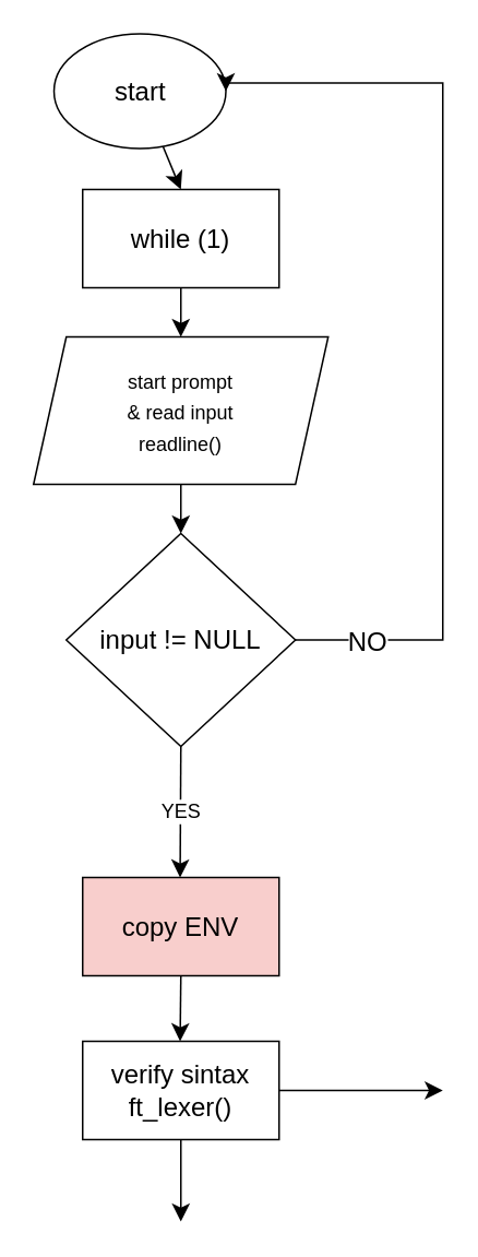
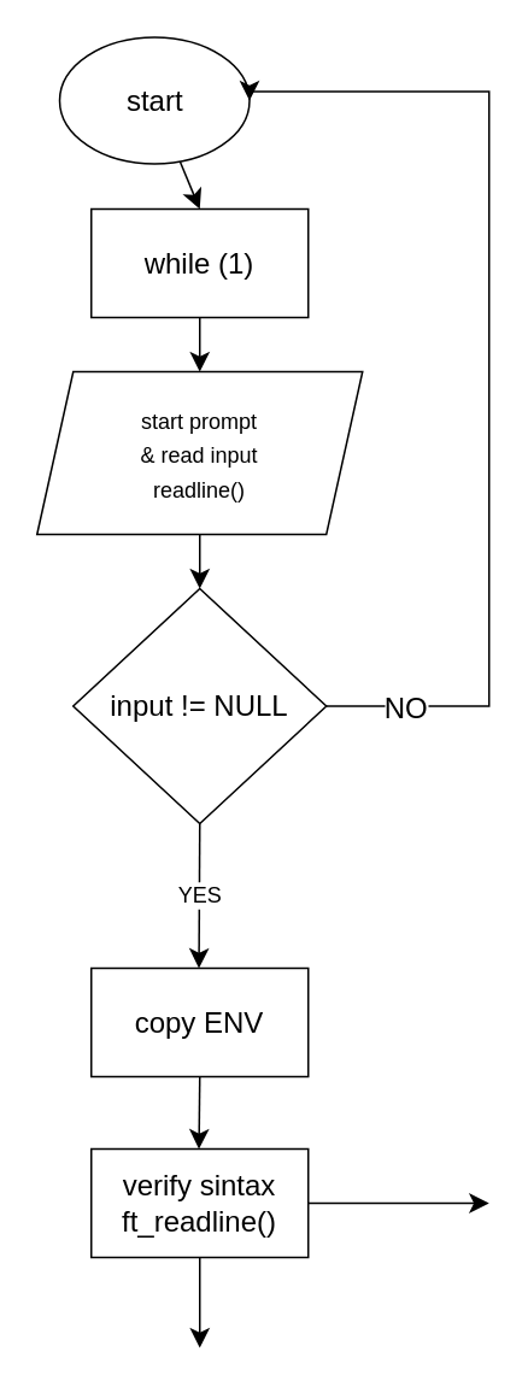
  <mxCell id="0" />
  <mxCell id="1" parent="0" />
  <mxCell id="2" style="edgeStyle=none;curved=1;rounded=0;orthogonalLoop=1;jettySize=auto;html=1;fontSize=12;startSize=8;endSize=8;" edge="1" parent="1" source="3"><mxGeometry relative="1" as="geometry"><mxPoint x="110" y="115" as="targetPoint" /></mxGeometry></mxCell>
  <mxCell id="3" value="start" style="ellipse;whiteSpace=wrap;html=1;fontSize=16;" vertex="1" parent="1"><mxGeometry x="32.5" y="20" width="105" height="70" as="geometry" /></mxCell>
  <mxCell id="4" style="edgeStyle=none;curved=1;rounded=0;orthogonalLoop=1;jettySize=auto;html=1;fontSize=12;startSize=8;endSize=8;" edge="1" parent="1" source="5"><mxGeometry relative="1" as="geometry"><mxPoint x="110" y="325" as="targetPoint" /></mxGeometry></mxCell>
  <mxCell id="5" value="&lt;font style=&quot;font-size: 12px;&quot;&gt;start prompt &lt;br&gt;&amp;amp; read input&lt;br&gt;readline()&lt;br&gt;&lt;/font&gt;" style="shape=parallelogram;perimeter=parallelogramPerimeter;whiteSpace=wrap;html=1;fixedSize=1;fontSize=16;" vertex="1" parent="1"><mxGeometry x="20" y="205" width="180" height="90" as="geometry" /></mxCell>
  <mxCell id="6" style="edgeStyle=none;curved=1;rounded=0;orthogonalLoop=1;jettySize=auto;html=1;exitX=0.5;exitY=1;exitDx=0;exitDy=0;fontSize=12;startSize=8;endSize=8;" edge="1" parent="1"><mxGeometry relative="1" as="geometry"><mxPoint x="110" y="205" as="targetPoint" /><mxPoint x="110" y="175" as="sourcePoint" /></mxGeometry></mxCell>
  <mxCell id="7" style="edgeStyle=none;curved=1;rounded=0;orthogonalLoop=1;jettySize=auto;html=1;entryX=0.5;entryY=0;entryDx=0;entryDy=0;fontSize=12;startSize=8;endSize=8;" edge="1" parent="1" source="5" target="5"><mxGeometry relative="1" as="geometry" /></mxCell>
  <mxCell id="8" value="while (1)" style="rounded=0;whiteSpace=wrap;html=1;fontSize=16;" vertex="1" parent="1"><mxGeometry x="50" y="115" width="120" height="60" as="geometry" /></mxCell>
  <mxCell id="9" style="edgeStyle=orthogonalEdgeStyle;rounded=0;orthogonalLoop=1;jettySize=auto;html=1;entryX=1;entryY=0.5;entryDx=0;entryDy=0;fontSize=12;startSize=8;endSize=8;" edge="1" parent="1" source="12" target="3"><mxGeometry relative="1" as="geometry"><Array as="points"><mxPoint x="270" y="390" /><mxPoint x="270" y="50" /></Array></mxGeometry></mxCell>
  <mxCell id="10" value="NO" style="edgeLabel;html=1;align=center;verticalAlign=middle;resizable=0;points=[];fontSize=16;" vertex="1" connectable="0" parent="9"><mxGeometry x="-0.78" relative="1" as="geometry"><mxPoint x="-19" as="offset" /></mxGeometry></mxCell>
  <mxCell id="11" value="YES" style="edgeStyle=none;curved=1;rounded=0;orthogonalLoop=1;jettySize=auto;html=1;exitX=0.5;exitY=1;exitDx=0;exitDy=0;fontSize=12;startSize=8;endSize=8;" edge="1" parent="1" source="12"><mxGeometry relative="1" as="geometry"><mxPoint x="109.538" y="535" as="targetPoint" /></mxGeometry></mxCell>
  <mxCell id="12" value="input != NULL" style="rhombus;whiteSpace=wrap;html=1;fontSize=16;" vertex="1" parent="1"><mxGeometry x="40" y="325" width="140" height="130" as="geometry" /></mxCell>
  <mxCell id="13" style="edgeStyle=none;curved=1;rounded=0;orthogonalLoop=1;jettySize=auto;html=1;exitX=0.5;exitY=1;exitDx=0;exitDy=0;fontSize=12;startSize=8;endSize=8;" edge="1" parent="1" source="14"><mxGeometry relative="1" as="geometry"><mxPoint x="109.538" y="635" as="targetPoint" /></mxGeometry></mxCell>
- <mxCell id="14" value="copy ENV" style="rounded=0;whiteSpace=wrap;html=1;fontSize=16;fillColor=#f8cecc;" vertex="1" parent="1"><mxGeometry x="50" y="535" width="120" height="60" as="geometry" /></mxCell>
+ <mxCell id="14" value="copy ENV" style="rounded=0;whiteSpace=wrap;html=1;fontSize=16;" vertex="1" parent="1"><mxGeometry x="50" y="535" width="120" height="60" as="geometry" /></mxCell>
  <mxCell id="15" style="edgeStyle=none;curved=1;rounded=0;orthogonalLoop=1;jettySize=auto;html=1;fontSize=12;startSize=8;endSize=8;" edge="1" parent="1" source="17"><mxGeometry relative="1" as="geometry"><mxPoint x="110" y="745" as="targetPoint" /></mxGeometry></mxCell>
  <mxCell id="16" style="edgeStyle=none;curved=1;rounded=0;orthogonalLoop=1;jettySize=auto;html=1;fontSize=12;startSize=8;endSize=8;" edge="1" parent="1" source="17"><mxGeometry relative="1" as="geometry"><mxPoint x="270" y="665" as="targetPoint" /></mxGeometry></mxCell>
- <mxCell id="17" value="verify sintax&lt;br&gt;ft_lexer()" style="rounded=0;whiteSpace=wrap;html=1;fontSize=16;" vertex="1" parent="1"><mxGeometry x="50" y="635" width="120" height="60" as="geometry" /></mxCell>
+ <mxCell id="17" value="verify sintax&lt;br&gt;ft_readline()" style="rounded=0;whiteSpace=wrap;html=1;fontSize=16;" vertex="1" parent="1"><mxGeometry x="50" y="635" width="120" height="60" as="geometry" /></mxCell>
